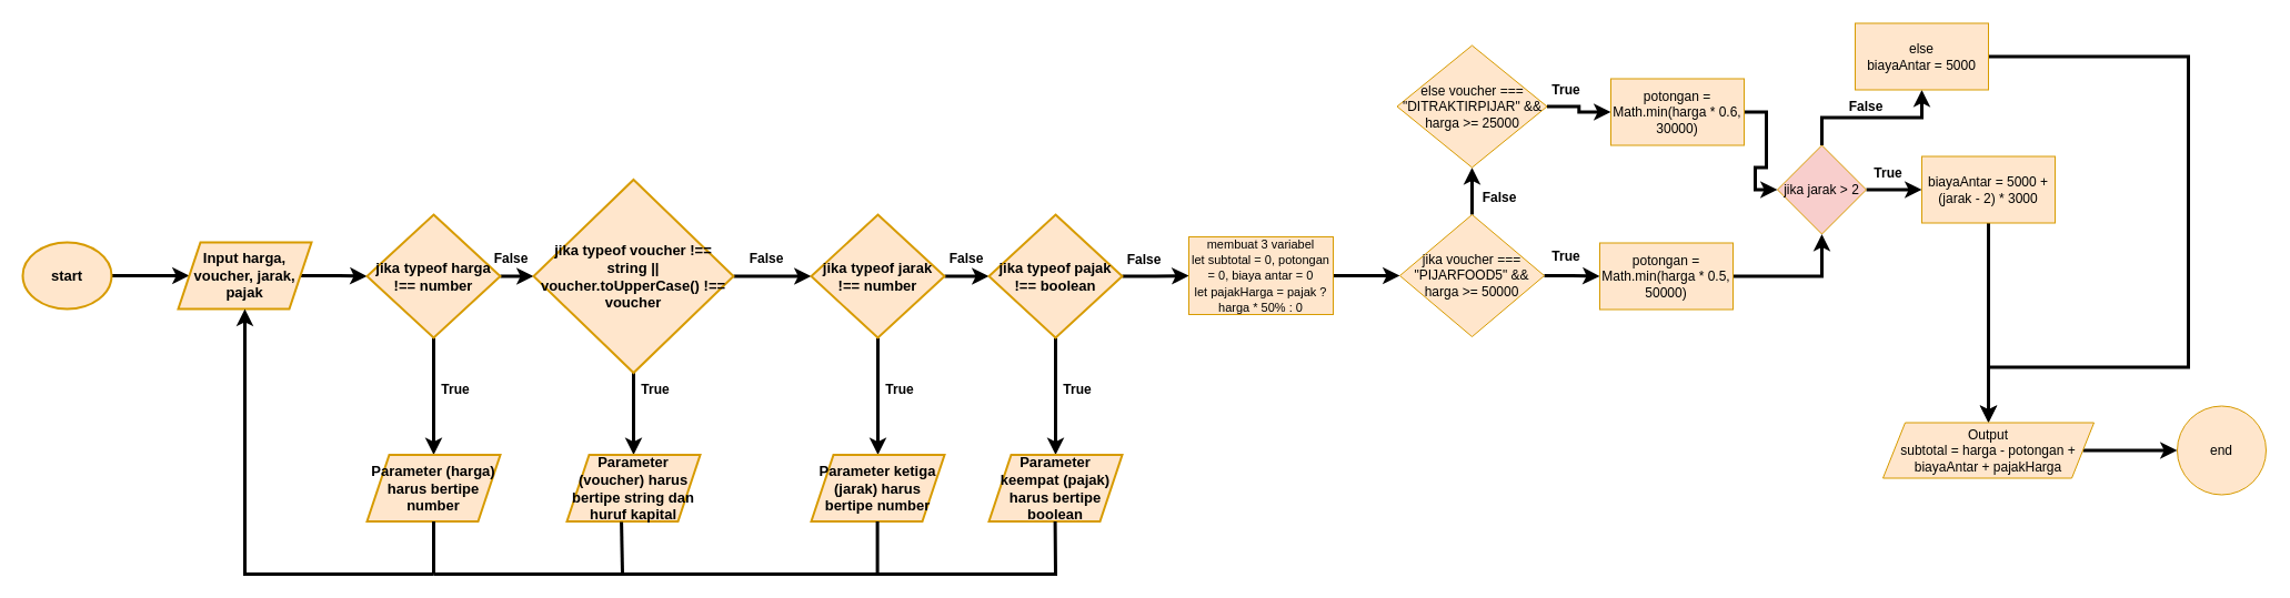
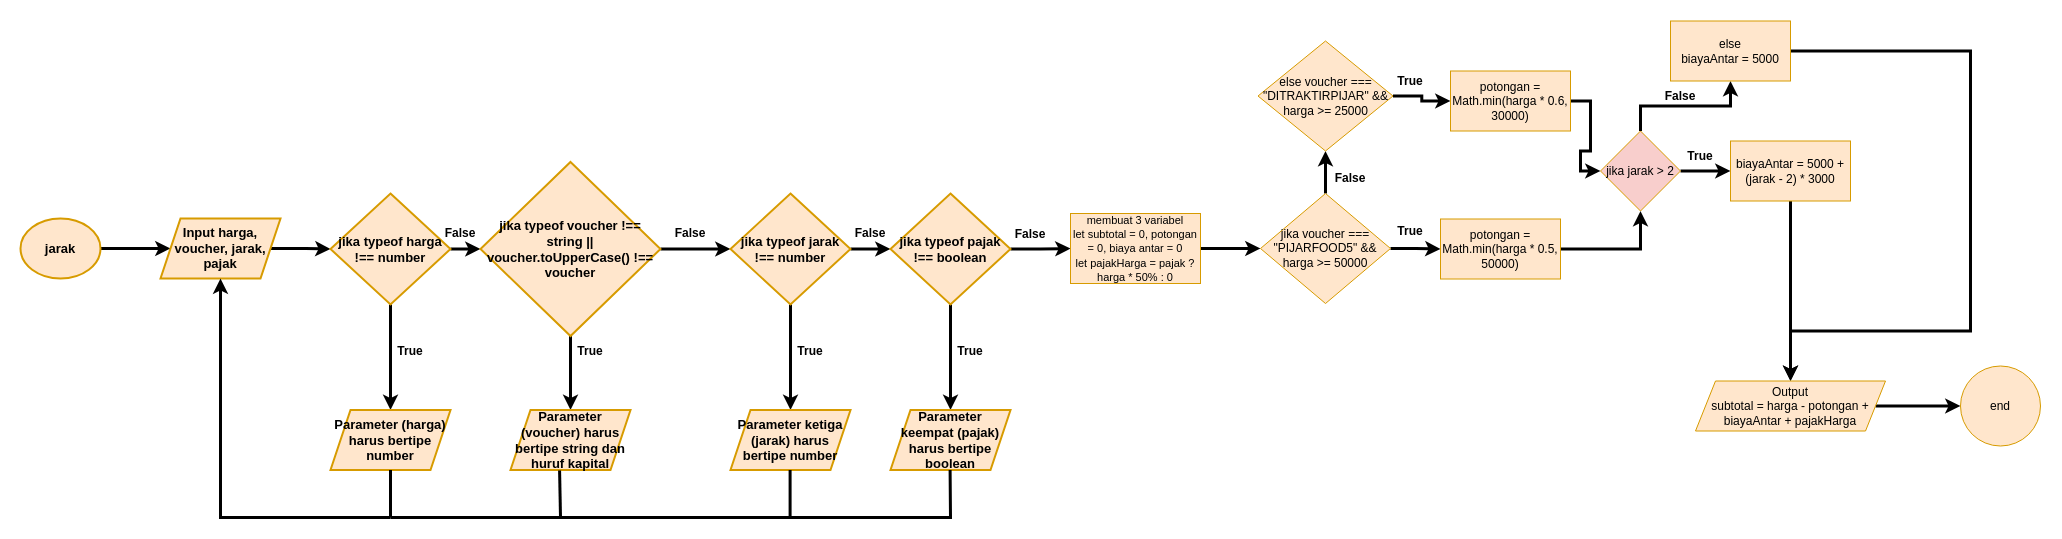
  <mxCell id="0" />
  <mxCell id="1" parent="0" />
  <mxCell id="2" value="" style="edgeStyle=orthogonalEdgeStyle;rounded=0;orthogonalLoop=1;jettySize=auto;html=1;fontColor=default;fontSize=11;strokeWidth=3;strokeColor=#000000;" edge="1" parent="1" source="3" target="5"><mxGeometry relative="1" as="geometry" /></mxCell>
- <mxCell id="3" value="start" style="ellipse;whiteSpace=wrap;html=1;fillColor=#ffe6cc;strokeColor=#d79b00;strokeWidth=2;fontStyle=1;fontSize=13;" vertex="1" parent="1"><mxGeometry x="20" y="218" width="80" height="60" as="geometry" /></mxCell>
+ <mxCell id="3" value="jarak" style="ellipse;whiteSpace=wrap;html=1;fillColor=#ffe6cc;strokeColor=#d79b00;strokeWidth=2;fontStyle=1;fontSize=13;" vertex="1" parent="1"><mxGeometry x="20" y="218" width="80" height="60" as="geometry" /></mxCell>
  <mxCell id="4" value="" style="edgeStyle=orthogonalEdgeStyle;rounded=0;orthogonalLoop=1;jettySize=auto;html=1;strokeWidth=3;strokeColor=#000000;" edge="1" parent="1" source="5" target="8"><mxGeometry relative="1" as="geometry" /></mxCell>
  <mxCell id="5" value="Input harga, voucher, jarak, pajak" style="shape=parallelogram;perimeter=parallelogramPerimeter;whiteSpace=wrap;html=1;fixedSize=1;fontSize=13;fillColor=#ffe6cc;strokeColor=#d79b00;strokeWidth=2;fontStyle=1;" vertex="1" parent="1"><mxGeometry x="160" y="218" width="120" height="60" as="geometry" /></mxCell>
  <mxCell id="6" value="" style="edgeStyle=orthogonalEdgeStyle;rounded=0;orthogonalLoop=1;jettySize=auto;html=1;strokeColor=#000000;strokeWidth=3;" edge="1" parent="1" source="8" target="11"><mxGeometry relative="1" as="geometry" /></mxCell>
  <mxCell id="7" value="" style="edgeStyle=orthogonalEdgeStyle;rounded=0;orthogonalLoop=1;jettySize=auto;html=1;strokeColor=#000000;strokeWidth=3;" edge="1" parent="1" source="8" target="18"><mxGeometry relative="1" as="geometry" /></mxCell>
  <mxCell id="8" value="jika typeof harga !== number" style="rhombus;whiteSpace=wrap;html=1;fontSize=13;fillColor=#ffe6cc;strokeColor=#d79b00;strokeWidth=2;fontStyle=1;" vertex="1" parent="1"><mxGeometry x="330" y="193" width="120" height="111" as="geometry" /></mxCell>
  <mxCell id="9" value="" style="edgeStyle=orthogonalEdgeStyle;rounded=0;orthogonalLoop=1;jettySize=auto;html=1;strokeColor=#000000;strokeWidth=3;" edge="1" parent="1" source="11" target="14"><mxGeometry relative="1" as="geometry" /></mxCell>
  <mxCell id="10" value="" style="edgeStyle=orthogonalEdgeStyle;rounded=0;orthogonalLoop=1;jettySize=auto;html=1;strokeColor=#000000;strokeWidth=3;" edge="1" parent="1" source="11" target="19"><mxGeometry relative="1" as="geometry" /></mxCell>
  <mxCell id="11" value="jika typeof voucher !== string || voucher.toUpperCase() !== voucher" style="rhombus;whiteSpace=wrap;html=1;fontSize=13;fillColor=#ffe6cc;strokeColor=#d79b00;strokeWidth=2;fontStyle=1;" vertex="1" parent="1"><mxGeometry x="480" y="161.5" width="180" height="174" as="geometry" /></mxCell>
  <mxCell id="12" value="" style="edgeStyle=orthogonalEdgeStyle;rounded=0;orthogonalLoop=1;jettySize=auto;html=1;strokeColor=#000000;strokeWidth=3;" edge="1" parent="1" source="14" target="17"><mxGeometry relative="1" as="geometry" /></mxCell>
  <mxCell id="13" value="" style="edgeStyle=orthogonalEdgeStyle;rounded=0;orthogonalLoop=1;jettySize=auto;html=1;strokeColor=#000000;strokeWidth=3;" edge="1" parent="1" source="14" target="20"><mxGeometry relative="1" as="geometry" /></mxCell>
  <mxCell id="14" value="jika typeof jarak !== number" style="rhombus;whiteSpace=wrap;html=1;fontSize=13;fillColor=#ffe6cc;strokeColor=#d79b00;strokeWidth=2;fontStyle=1;" vertex="1" parent="1"><mxGeometry x="730" y="193" width="120" height="111" as="geometry" /></mxCell>
  <mxCell id="15" value="" style="edgeStyle=orthogonalEdgeStyle;rounded=0;orthogonalLoop=1;jettySize=auto;html=1;strokeColor=#000000;strokeWidth=3;" edge="1" parent="1" source="17" target="21"><mxGeometry relative="1" as="geometry" /></mxCell>
  <mxCell id="16" value="" style="edgeStyle=orthogonalEdgeStyle;rounded=0;orthogonalLoop=1;jettySize=auto;html=1;strokeColor=#000000;strokeWidth=3;" edge="1" parent="1" source="17" target="36"><mxGeometry relative="1" as="geometry" /></mxCell>
  <mxCell id="17" value="jika typeof pajak !== boolean" style="rhombus;whiteSpace=wrap;html=1;fontSize=13;fillColor=#ffe6cc;strokeColor=#d79b00;strokeWidth=2;fontStyle=1;" vertex="1" parent="1"><mxGeometry x="890" y="193" width="120" height="111" as="geometry" /></mxCell>
  <mxCell id="18" value="Parameter (harga) harus bertipe number" style="shape=parallelogram;perimeter=parallelogramPerimeter;whiteSpace=wrap;html=1;fixedSize=1;fontSize=13;fillColor=#ffe6cc;strokeColor=#d79b00;strokeWidth=2;fontStyle=1;" vertex="1" parent="1"><mxGeometry x="330" y="409.5" width="120" height="60" as="geometry" /></mxCell>
  <mxCell id="19" value="Parameter (voucher) harus bertipe string dan huruf kapital" style="shape=parallelogram;perimeter=parallelogramPerimeter;whiteSpace=wrap;html=1;fixedSize=1;fontSize=13;fillColor=#ffe6cc;strokeColor=#d79b00;strokeWidth=2;fontStyle=1;" vertex="1" parent="1"><mxGeometry x="510" y="409.5" width="120" height="60" as="geometry" /></mxCell>
  <mxCell id="20" value="Parameter ketiga (jarak) harus bertipe number" style="shape=parallelogram;perimeter=parallelogramPerimeter;whiteSpace=wrap;html=1;fixedSize=1;fontSize=13;fillColor=#ffe6cc;strokeColor=#d79b00;strokeWidth=2;fontStyle=1;" vertex="1" parent="1"><mxGeometry x="730" y="409.5" width="120" height="60" as="geometry" /></mxCell>
  <mxCell id="21" value="Parameter keempat (pajak) harus bertipe boolean" style="shape=parallelogram;perimeter=parallelogramPerimeter;whiteSpace=wrap;html=1;fixedSize=1;fontSize=13;fillColor=#ffe6cc;strokeColor=#d79b00;strokeWidth=2;fontStyle=1;" vertex="1" parent="1"><mxGeometry x="890" y="409.5" width="120" height="60" as="geometry" /></mxCell>
  <mxCell id="22" value="" style="endArrow=none;html=1;rounded=0;entryX=0.5;entryY=1;entryDx=0;entryDy=0;strokeColor=#000000;strokeWidth=3;" edge="1" parent="1" target="18"><mxGeometry width="50" height="50" relative="1" as="geometry"><mxPoint x="390" y="517" as="sourcePoint" /><mxPoint x="430" y="469.5" as="targetPoint" /></mxGeometry></mxCell>
  <mxCell id="23" value="" style="endArrow=classic;html=1;rounded=0;strokeColor=#000000;strokeWidth=3;entryX=0.5;entryY=1;entryDx=0;entryDy=0;" edge="1" parent="1" target="5"><mxGeometry width="50" height="50" relative="1" as="geometry"><mxPoint x="390" y="517" as="sourcePoint" /><mxPoint x="1000" y="517" as="targetPoint" /><Array as="points"><mxPoint x="220" y="517" /></Array></mxGeometry></mxCell>
  <mxCell id="24" value="" style="endArrow=none;html=1;rounded=0;strokeColor=#000000;strokeWidth=3;entryX=0.409;entryY=1.008;entryDx=0;entryDy=0;entryPerimeter=0;" edge="1" parent="1" target="19"><mxGeometry width="50" height="50" relative="1" as="geometry"><mxPoint x="560" y="516.5" as="sourcePoint" /><mxPoint x="560" y="477" as="targetPoint" /></mxGeometry></mxCell>
  <mxCell id="25" value="" style="endArrow=none;html=1;rounded=0;entryX=0.5;entryY=1;entryDx=0;entryDy=0;strokeColor=#000000;strokeWidth=3;" edge="1" parent="1"><mxGeometry width="50" height="50" relative="1" as="geometry"><mxPoint x="789.6" y="516.5" as="sourcePoint" /><mxPoint x="789.6" y="469.5" as="targetPoint" /></mxGeometry></mxCell>
  <mxCell id="26" value="" style="endArrow=none;html=1;rounded=0;entryX=0.5;entryY=1;entryDx=0;entryDy=0;strokeColor=#000000;strokeWidth=3;" edge="1" parent="1"><mxGeometry width="50" height="50" relative="1" as="geometry"><mxPoint x="390" y="517" as="sourcePoint" /><mxPoint x="949.6" y="469.5" as="targetPoint" /><Array as="points"><mxPoint x="950" y="517" /></Array></mxGeometry></mxCell>
  <mxCell id="27" value="&lt;b&gt;False&lt;/b&gt;" style="text;html=1;strokeColor=none;fillColor=none;align=center;verticalAlign=middle;whiteSpace=wrap;rounded=0;" vertex="1" parent="1"><mxGeometry x="430" y="218" width="60" height="30" as="geometry" /></mxCell>
  <mxCell id="28" value="&lt;b&gt;False&lt;/b&gt;" style="text;html=1;strokeColor=none;fillColor=none;align=center;verticalAlign=middle;whiteSpace=wrap;rounded=0;" vertex="1" parent="1"><mxGeometry x="660" y="218" width="60" height="30" as="geometry" /></mxCell>
  <mxCell id="29" value="&lt;b&gt;False&lt;/b&gt;" style="text;html=1;strokeColor=none;fillColor=none;align=center;verticalAlign=middle;whiteSpace=wrap;rounded=0;" vertex="1" parent="1"><mxGeometry x="840" y="218" width="60" height="30" as="geometry" /></mxCell>
  <mxCell id="30" value="&lt;b&gt;True&lt;/b&gt;" style="text;html=1;strokeColor=none;fillColor=none;align=center;verticalAlign=middle;whiteSpace=wrap;rounded=0;" vertex="1" parent="1"><mxGeometry x="380" y="335.5" width="60" height="30" as="geometry" /></mxCell>
  <mxCell id="31" value="&lt;b&gt;True&lt;/b&gt;" style="text;html=1;strokeColor=none;fillColor=none;align=center;verticalAlign=middle;whiteSpace=wrap;rounded=0;" vertex="1" parent="1"><mxGeometry x="560" y="335.5" width="60" height="30" as="geometry" /></mxCell>
  <mxCell id="32" value="&lt;b&gt;True&lt;/b&gt;" style="text;html=1;strokeColor=none;fillColor=none;align=center;verticalAlign=middle;whiteSpace=wrap;rounded=0;" vertex="1" parent="1"><mxGeometry x="780" y="335.5" width="60" height="30" as="geometry" /></mxCell>
  <mxCell id="33" value="&lt;b&gt;True&lt;/b&gt;" style="text;html=1;strokeColor=none;fillColor=none;align=center;verticalAlign=middle;whiteSpace=wrap;rounded=0;" vertex="1" parent="1"><mxGeometry x="940" y="335.5" width="60" height="30" as="geometry" /></mxCell>
  <mxCell id="34" value="&lt;b style=&quot;&quot;&gt;False&lt;/b&gt;" style="text;html=1;strokeColor=none;fillColor=none;align=center;verticalAlign=middle;whiteSpace=wrap;rounded=0;" vertex="1" parent="1"><mxGeometry x="1000" y="218.5" width="60" height="30" as="geometry" /></mxCell>
  <mxCell id="35" value="" style="edgeStyle=orthogonalEdgeStyle;rounded=0;orthogonalLoop=1;jettySize=auto;html=1;strokeColor=#000000;strokeWidth=3;" edge="1" parent="1" source="36" target="39"><mxGeometry relative="1" as="geometry" /></mxCell>
  <mxCell id="36" value="&lt;font style=&quot;font-size: 11px;&quot;&gt;membuat 3 variabel&lt;br&gt;let subtotal = 0, potongan = 0, biaya antar = 0&lt;br&gt;let pajakHarga = pajak ? harga * 50% : 0&lt;/font&gt;" style="rounded=0;whiteSpace=wrap;html=1;fillColor=#ffe6cc;strokeColor=#d79b00;" vertex="1" parent="1"><mxGeometry x="1070" y="213" width="130" height="70" as="geometry" /></mxCell>
  <mxCell id="37" value="" style="edgeStyle=orthogonalEdgeStyle;rounded=0;orthogonalLoop=1;jettySize=auto;html=1;strokeColor=#000000;strokeWidth=3;" edge="1" parent="1" source="39" target="43"><mxGeometry relative="1" as="geometry" /></mxCell>
  <mxCell id="38" value="" style="edgeStyle=orthogonalEdgeStyle;rounded=0;orthogonalLoop=1;jettySize=auto;html=1;strokeColor=#000000;strokeWidth=3;" edge="1" parent="1" source="39" target="41"><mxGeometry relative="1" as="geometry" /></mxCell>
  <mxCell id="39" value="jika&amp;nbsp;voucher === &quot;PIJARFOOD5&quot; &amp;amp;&amp;amp; harga &amp;gt;= 50000" style="rhombus;whiteSpace=wrap;html=1;fillColor=#ffe6cc;strokeColor=#d79b00;rounded=0;" vertex="1" parent="1"><mxGeometry x="1260" y="193" width="130" height="110" as="geometry" /></mxCell>
  <mxCell id="40" value="" style="edgeStyle=orthogonalEdgeStyle;rounded=0;orthogonalLoop=1;jettySize=auto;html=1;strokeColor=#000000;strokeWidth=3;" edge="1" parent="1" source="41" target="45"><mxGeometry relative="1" as="geometry" /></mxCell>
  <mxCell id="41" value="else&amp;nbsp;voucher === &quot;DITRAKTIRPIJAR&quot; &amp;amp;&amp;amp; harga &amp;gt;= 25000" style="rhombus;whiteSpace=wrap;html=1;fillColor=#ffe6cc;strokeColor=#d79b00;rounded=0;" vertex="1" parent="1"><mxGeometry x="1257.5" y="40.5" width="135" height="110" as="geometry" /></mxCell>
  <mxCell id="42" value="" style="edgeStyle=orthogonalEdgeStyle;rounded=0;orthogonalLoop=1;jettySize=auto;html=1;strokeColor=#000000;strokeWidth=3;" edge="1" parent="1" source="43" target="48"><mxGeometry relative="1" as="geometry" /></mxCell>
  <mxCell id="43" value="potongan = Math.min(harga * 0.5, 50000)" style="whiteSpace=wrap;html=1;fillColor=#ffe6cc;strokeColor=#d79b00;rounded=0;" vertex="1" parent="1"><mxGeometry x="1440" y="218.5" width="120" height="60" as="geometry" /></mxCell>
  <mxCell id="44" value="" style="edgeStyle=orthogonalEdgeStyle;rounded=0;orthogonalLoop=1;jettySize=auto;html=1;strokeColor=#000000;strokeWidth=3;" edge="1" parent="1" source="45" target="48"><mxGeometry relative="1" as="geometry" /></mxCell>
  <mxCell id="45" value="potongan = Math.min(harga * 0.6, 30000)" style="whiteSpace=wrap;html=1;fillColor=#ffe6cc;strokeColor=#d79b00;rounded=0;" vertex="1" parent="1"><mxGeometry x="1450" y="70.5" width="120" height="60" as="geometry" /></mxCell>
  <mxCell id="46" value="" style="edgeStyle=orthogonalEdgeStyle;rounded=0;orthogonalLoop=1;jettySize=auto;html=1;strokeColor=#000000;strokeWidth=3;" edge="1" parent="1" source="48" target="50"><mxGeometry relative="1" as="geometry" /></mxCell>
  <mxCell id="47" value="" style="edgeStyle=orthogonalEdgeStyle;rounded=0;orthogonalLoop=1;jettySize=auto;html=1;strokeColor=#000000;strokeWidth=3;" edge="1" parent="1" source="48" target="52"><mxGeometry relative="1" as="geometry" /></mxCell>
  <mxCell id="48" value="jika jarak &amp;gt; 2" style="rhombus;whiteSpace=wrap;html=1;fillColor=#f8cecc;strokeColor=#d79b00;" vertex="1" parent="1"><mxGeometry x="1600" y="130.5" width="80" height="80" as="geometry" /></mxCell>
  <mxCell id="49" value="" style="edgeStyle=orthogonalEdgeStyle;rounded=0;orthogonalLoop=1;jettySize=auto;html=1;strokeColor=#000000;strokeWidth=3;" edge="1" parent="1" source="50" target="54"><mxGeometry relative="1" as="geometry" /></mxCell>
  <mxCell id="50" value="biayaAntar = 5000 + (jarak - 2) * 3000" style="whiteSpace=wrap;html=1;fillColor=#ffe6cc;strokeColor=#d79b00;" vertex="1" parent="1"><mxGeometry x="1730" y="140.5" width="120" height="60" as="geometry" /></mxCell>
  <mxCell id="51" style="edgeStyle=orthogonalEdgeStyle;rounded=0;orthogonalLoop=1;jettySize=auto;html=1;exitX=1;exitY=0.5;exitDx=0;exitDy=0;entryX=0.5;entryY=0;entryDx=0;entryDy=0;strokeColor=#000000;strokeWidth=3;" edge="1" parent="1" source="52" target="54"><mxGeometry relative="1" as="geometry"><mxPoint x="1800" y="370.5" as="targetPoint" /><Array as="points"><mxPoint x="1970" y="50.5" /><mxPoint x="1970" y="330.5" /><mxPoint x="1790" y="330.5" /></Array></mxGeometry></mxCell>
  <mxCell id="52" value="else&lt;br&gt;biayaAntar = 5000" style="whiteSpace=wrap;html=1;fillColor=#ffe6cc;strokeColor=#d79b00;" vertex="1" parent="1"><mxGeometry x="1670" y="20.5" width="120" height="60" as="geometry" /></mxCell>
  <mxCell id="53" value="" style="edgeStyle=orthogonalEdgeStyle;rounded=0;orthogonalLoop=1;jettySize=auto;html=1;strokeColor=#000000;strokeWidth=3;" edge="1" parent="1" source="54" target="55"><mxGeometry relative="1" as="geometry" /></mxCell>
  <mxCell id="54" value="Output&lt;br&gt;subtotal = harga - potongan + biayaAntar + pajakHarga" style="shape=parallelogram;perimeter=parallelogramPerimeter;whiteSpace=wrap;html=1;fixedSize=1;fillColor=#ffe6cc;strokeColor=#d79b00;" vertex="1" parent="1"><mxGeometry x="1695" y="380.5" width="190" height="50" as="geometry" /></mxCell>
  <mxCell id="55" value="end" style="ellipse;whiteSpace=wrap;html=1;fillColor=#ffe6cc;strokeColor=#d79b00;" vertex="1" parent="1"><mxGeometry x="1960" y="365.5" width="80" height="80" as="geometry" /></mxCell>
  <mxCell id="56" value="&lt;b style=&quot;&quot;&gt;True&lt;/b&gt;" style="text;html=1;strokeColor=none;fillColor=none;align=center;verticalAlign=middle;whiteSpace=wrap;rounded=0;" vertex="1" parent="1"><mxGeometry x="1380" y="215.5" width="60" height="30" as="geometry" /></mxCell>
  <mxCell id="57" value="&lt;b style=&quot;&quot;&gt;False&lt;/b&gt;" style="text;html=1;strokeColor=none;fillColor=none;align=center;verticalAlign=middle;whiteSpace=wrap;rounded=0;" vertex="1" parent="1"><mxGeometry x="1320" y="163" width="60" height="30" as="geometry" /></mxCell>
  <mxCell id="58" value="&lt;b style=&quot;&quot;&gt;True&lt;/b&gt;" style="text;html=1;strokeColor=none;fillColor=none;align=center;verticalAlign=middle;whiteSpace=wrap;rounded=0;" vertex="1" parent="1"><mxGeometry x="1380" y="65.5" width="60" height="30" as="geometry" /></mxCell>
  <mxCell id="59" value="&lt;b style=&quot;&quot;&gt;True&lt;/b&gt;" style="text;html=1;strokeColor=none;fillColor=none;align=center;verticalAlign=middle;whiteSpace=wrap;rounded=0;" vertex="1" parent="1"><mxGeometry x="1670" y="140.5" width="60" height="30" as="geometry" /></mxCell>
  <mxCell id="60" value="&lt;b style=&quot;&quot;&gt;False&lt;/b&gt;" style="text;html=1;strokeColor=none;fillColor=none;align=center;verticalAlign=middle;whiteSpace=wrap;rounded=0;" vertex="1" parent="1"><mxGeometry x="1650" y="80.5" width="60" height="30" as="geometry" /></mxCell>
